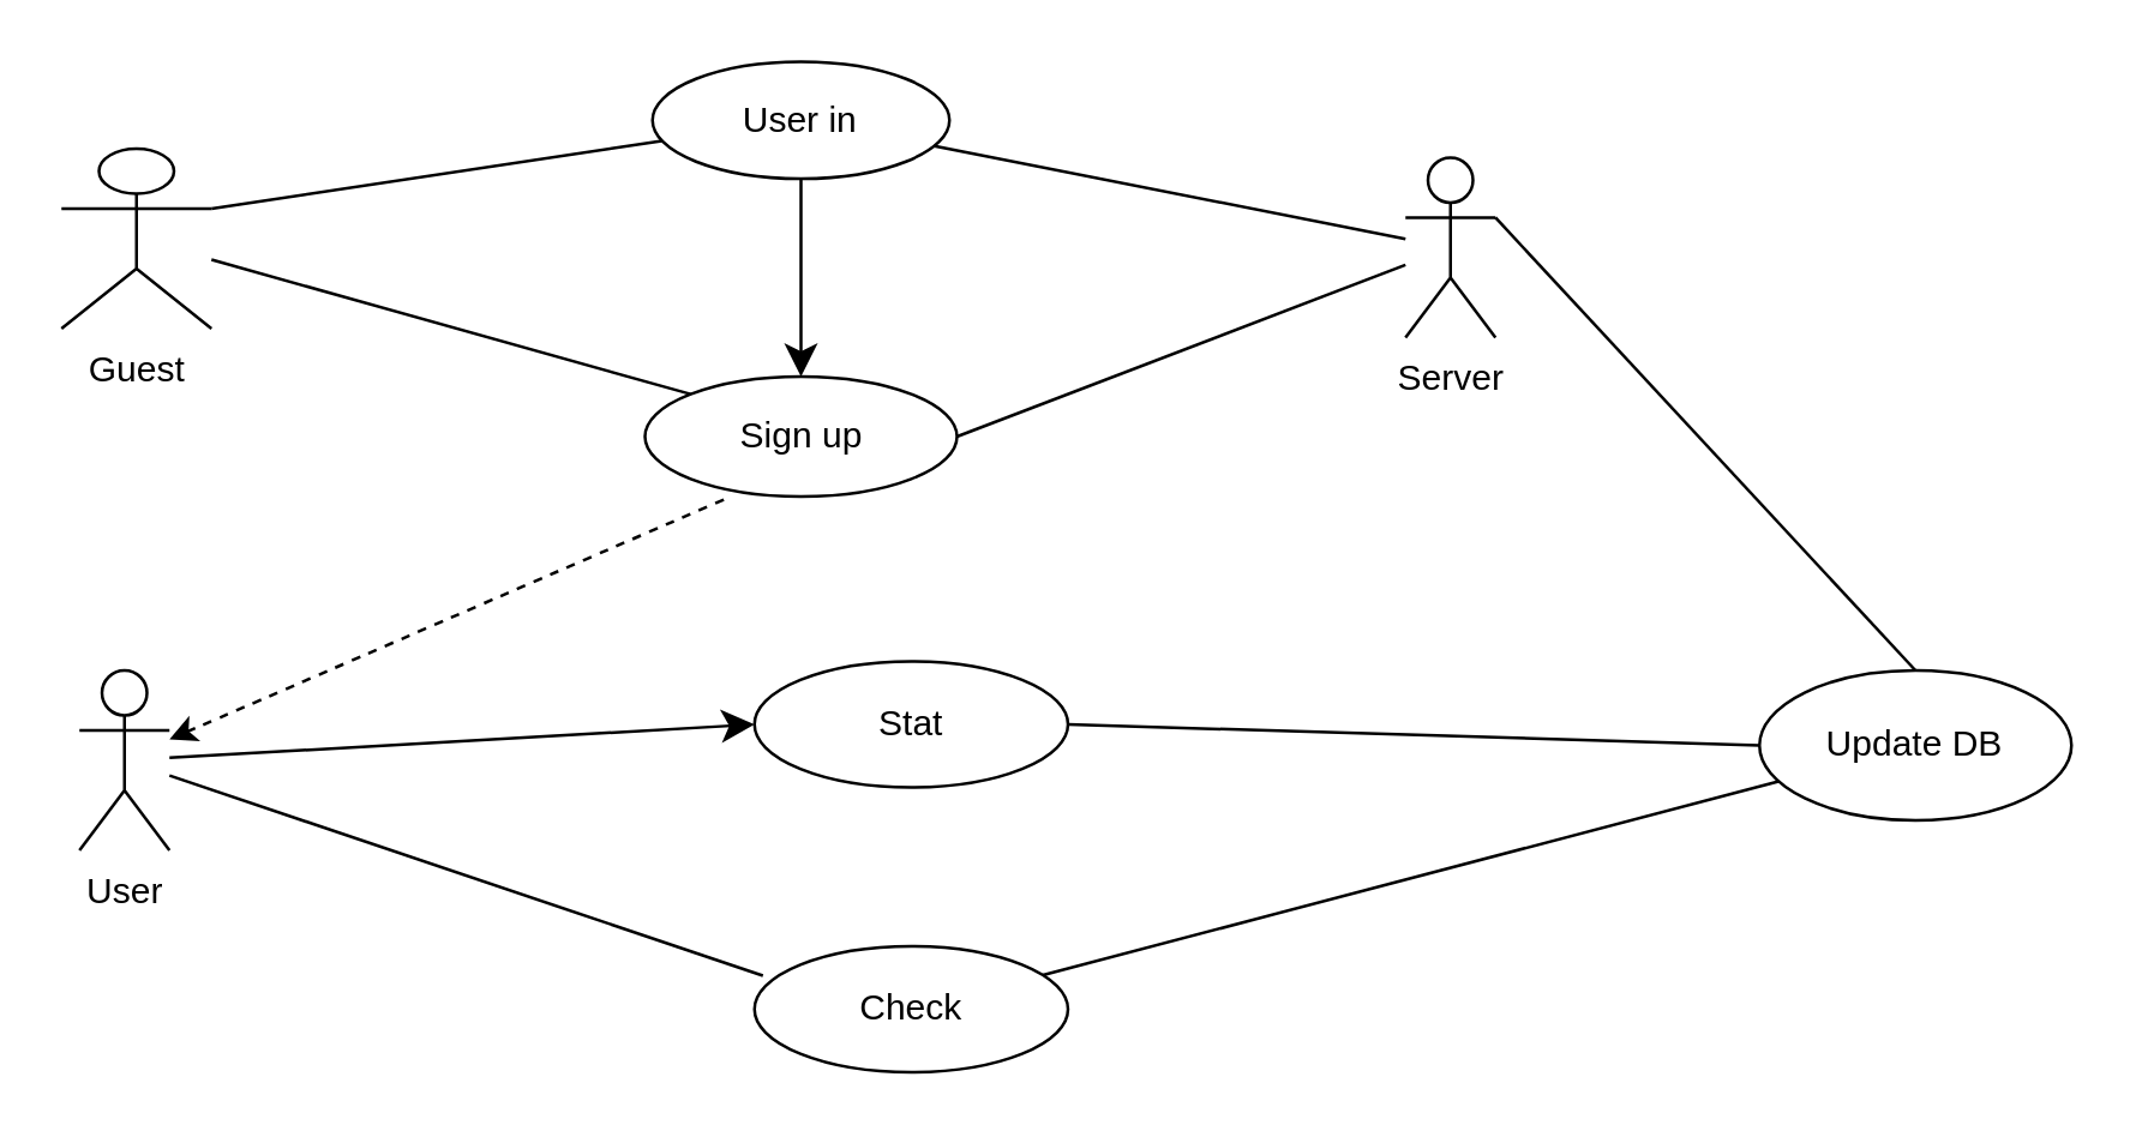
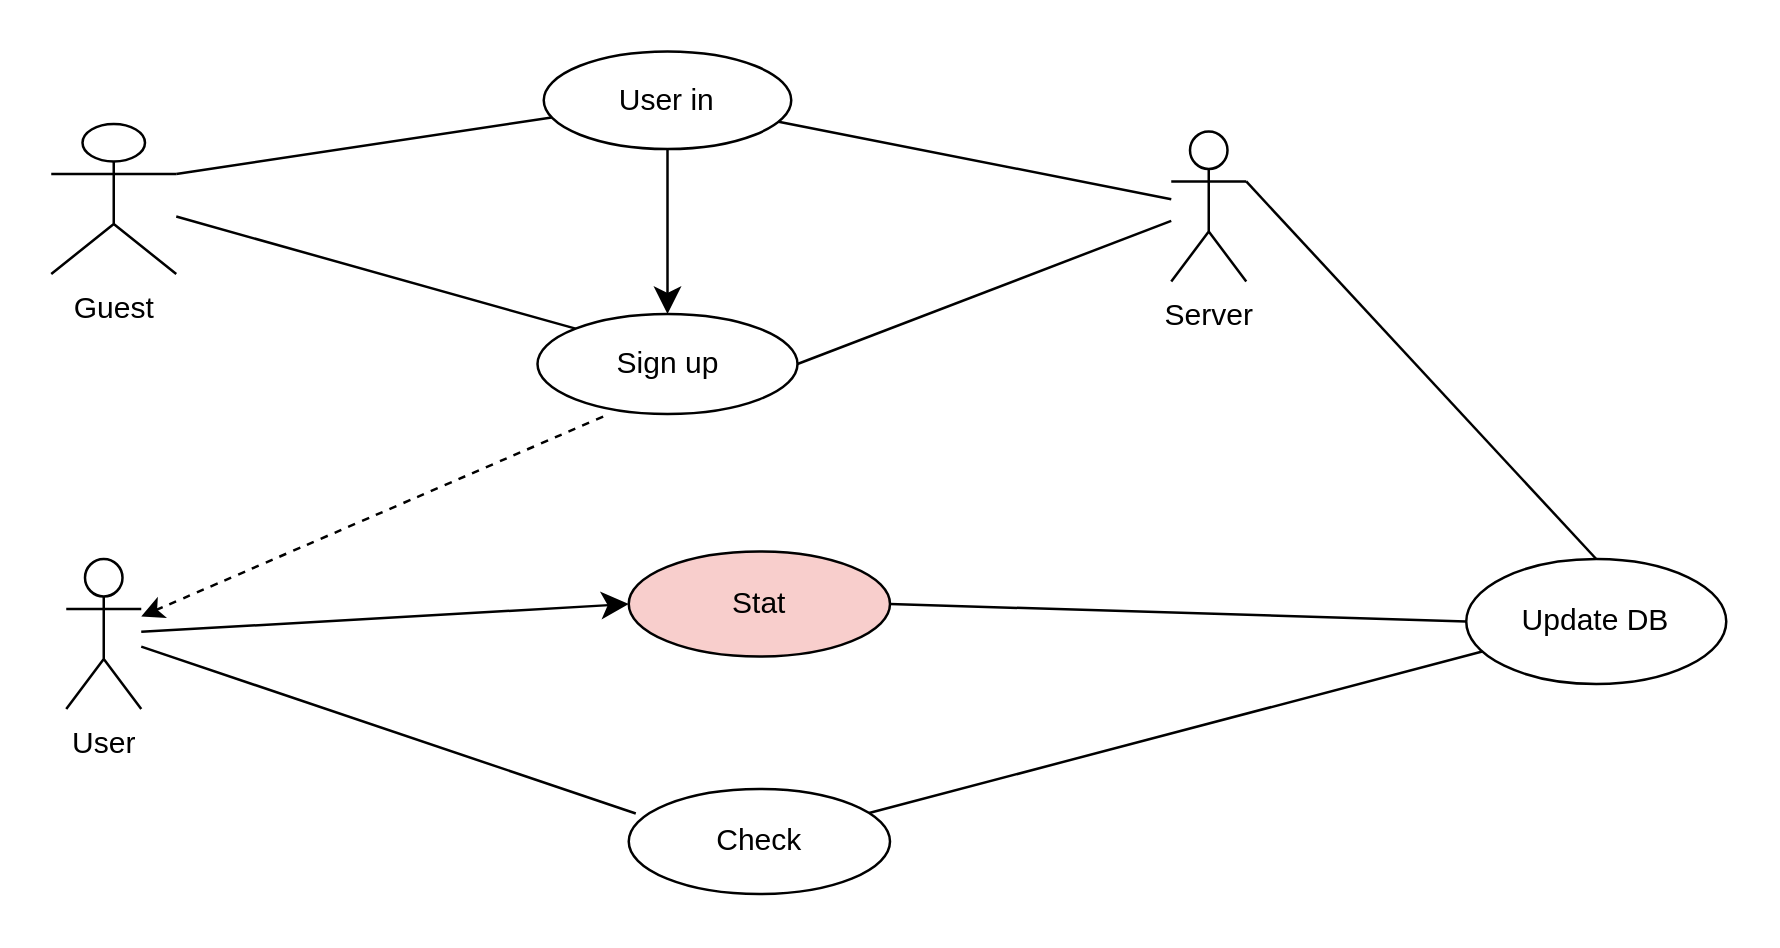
  <mxCell id="0" />
  <mxCell id="1" parent="0" />
  <mxCell id="2" value="Guest&lt;div&gt;&lt;br&gt;&lt;/div&gt;" style="shape=umlActor;verticalLabelPosition=bottom;verticalAlign=top;html=1;outlineConnect=0;" vertex="1" parent="1"><mxGeometry x="20" y="49" width="50" height="60" as="geometry" /></mxCell>
  <mxCell id="3" value="User&lt;div&gt;&lt;br&gt;&lt;/div&gt;" style="shape=umlActor;verticalLabelPosition=bottom;verticalAlign=top;html=1;outlineConnect=0;" vertex="1" parent="1"><mxGeometry x="26" y="223" width="30" height="60" as="geometry" /></mxCell>
  <mxCell id="4" value="Server&lt;div&gt;&lt;br&gt;&lt;/div&gt;" style="shape=umlActor;verticalLabelPosition=bottom;verticalAlign=top;html=1;outlineConnect=0;" vertex="1" parent="1"><mxGeometry x="468" y="52" width="30" height="60" as="geometry" /></mxCell>
  <mxCell id="5" value="User in" style="ellipse;whiteSpace=wrap;html=1;" vertex="1" parent="1"><mxGeometry x="217" y="20" width="99" height="39" as="geometry" /></mxCell>
  <mxCell id="6" value="Sign up" style="ellipse;whiteSpace=wrap;html=1;" vertex="1" parent="1"><mxGeometry x="214.5" y="125" width="104" height="40" as="geometry" /></mxCell>
  <mxCell id="7" value="Update DB" style="ellipse;whiteSpace=wrap;html=1;" vertex="1" parent="1"><mxGeometry x="586" y="223" width="104" height="50" as="geometry" /></mxCell>
  <mxCell id="8" value="" style="endArrow=none;dashed=1;html=1;rounded=0;fontSize=12;curved=1;entryX=0.262;entryY=1.015;entryDx=0;entryDy=0;entryPerimeter=0;verticalAlign=top;startArrow=classic;startFill=1;" edge="1" parent="1" target="6"><mxGeometry width="50" height="50" relative="1" as="geometry"><mxPoint x="56" y="246" as="sourcePoint" /><mxPoint x="143" y="199" as="targetPoint" /></mxGeometry></mxCell>
  <mxCell id="9" value="" style="endArrow=none;html=1;rounded=0;fontSize=12;startSize=8;endSize=8;curved=1;exitX=1;exitY=0.333;exitDx=0;exitDy=0;exitPerimeter=0;" edge="1" parent="1" source="2" target="5"><mxGeometry width="50" height="50" relative="1" as="geometry"><mxPoint x="68" y="117" as="sourcePoint" /><mxPoint x="118" y="67" as="targetPoint" /></mxGeometry></mxCell>
  <mxCell id="10" value="" style="endArrow=none;html=1;rounded=0;fontSize=12;startSize=8;endSize=8;curved=1;entryX=0;entryY=0;entryDx=0;entryDy=0;" edge="1" parent="1" source="2" target="6"><mxGeometry width="50" height="50" relative="1" as="geometry"><mxPoint x="105" y="172" as="sourcePoint" /><mxPoint x="155" y="122" as="targetPoint" /></mxGeometry></mxCell>
  <mxCell id="11" value="" style="endArrow=classic;html=1;rounded=0;fontSize=12;startSize=8;endSize=8;curved=1;exitX=0.5;exitY=1;exitDx=0;exitDy=0;entryX=0.5;entryY=0;entryDx=0;entryDy=0;" edge="1" parent="1" source="5" target="6"><mxGeometry width="50" height="50" relative="1" as="geometry"><mxPoint x="361" y="257" as="sourcePoint" /><mxPoint x="411" y="207" as="targetPoint" /></mxGeometry></mxCell>
  <mxCell id="12" value="" style="endArrow=none;html=1;rounded=0;fontSize=12;startSize=8;endSize=8;curved=1;exitX=1;exitY=0.5;exitDx=0;exitDy=0;" edge="1" parent="1" source="6" target="4"><mxGeometry width="50" height="50" relative="1" as="geometry"><mxPoint x="361" y="257" as="sourcePoint" /><mxPoint x="411" y="207" as="targetPoint" /></mxGeometry></mxCell>
  <mxCell id="13" value="" style="endArrow=none;html=1;rounded=0;fontSize=12;startSize=8;endSize=8;curved=1;" edge="1" parent="1" source="5" target="4"><mxGeometry width="50" height="50" relative="1" as="geometry"><mxPoint x="343" y="125" as="sourcePoint" /><mxPoint x="393" y="75" as="targetPoint" /></mxGeometry></mxCell>
  <mxCell id="14" value="" style="endArrow=none;html=1;rounded=0;fontSize=12;startSize=8;endSize=8;curved=1;entryX=1;entryY=0.333;entryDx=0;entryDy=0;entryPerimeter=0;exitX=0.5;exitY=0;exitDx=0;exitDy=0;" edge="1" parent="1" source="7" target="4"><mxGeometry width="50" height="50" relative="1" as="geometry"><mxPoint x="361" y="257" as="sourcePoint" /><mxPoint x="411" y="207" as="targetPoint" /></mxGeometry></mxCell>
  <mxCell id="15" style="edgeStyle=none;curved=1;rounded=0;orthogonalLoop=1;jettySize=auto;html=1;fontSize=12;startSize=8;endSize=8;endArrow=none;endFill=0;" edge="1" parent="1" source="16" target="7"><mxGeometry relative="1" as="geometry" /></mxCell>
  <mxCell id="16" value="Check" style="ellipse;whiteSpace=wrap;html=1;" vertex="1" parent="1"><mxGeometry x="251" y="315" width="104.5" height="42" as="geometry" /></mxCell>
  <mxCell id="17" style="edgeStyle=none;curved=1;rounded=0;orthogonalLoop=1;jettySize=auto;html=1;exitX=1;exitY=0.5;exitDx=0;exitDy=0;entryX=0;entryY=0.5;entryDx=0;entryDy=0;fontSize=12;startSize=8;endSize=8;endArrow=none;endFill=0;" edge="1" parent="1" source="19" target="7"><mxGeometry relative="1" as="geometry" /></mxCell>
  <mxCell id="18" style="edgeStyle=none;curved=1;rounded=0;orthogonalLoop=1;jettySize=auto;html=1;exitX=0;exitY=0.5;exitDx=0;exitDy=0;fontSize=12;startSize=8;endSize=8;startArrow=classic;startFill=1;endArrow=none;endFill=0;" edge="1" parent="1" source="19" target="3"><mxGeometry relative="1" as="geometry" /></mxCell>
- <mxCell id="19" value="Stat" style="ellipse;whiteSpace=wrap;html=1;" vertex="1" parent="1"><mxGeometry x="251" y="220" width="104.5" height="42" as="geometry" /></mxCell>
+ <mxCell id="19" value="Stat" style="ellipse;whiteSpace=wrap;html=1;fillColor=#f8cecc;" vertex="1" parent="1"><mxGeometry x="251" y="220" width="104.5" height="42" as="geometry" /></mxCell>
  <mxCell id="20" value="" style="endArrow=none;html=1;rounded=0;fontSize=12;startSize=8;endSize=8;curved=1;entryX=0.027;entryY=0.233;entryDx=0;entryDy=0;entryPerimeter=0;" edge="1" parent="1" source="3" target="16"><mxGeometry width="50" height="50" relative="1" as="geometry"><mxPoint x="358" y="259" as="sourcePoint" /><mxPoint x="408" y="209" as="targetPoint" /></mxGeometry></mxCell>
